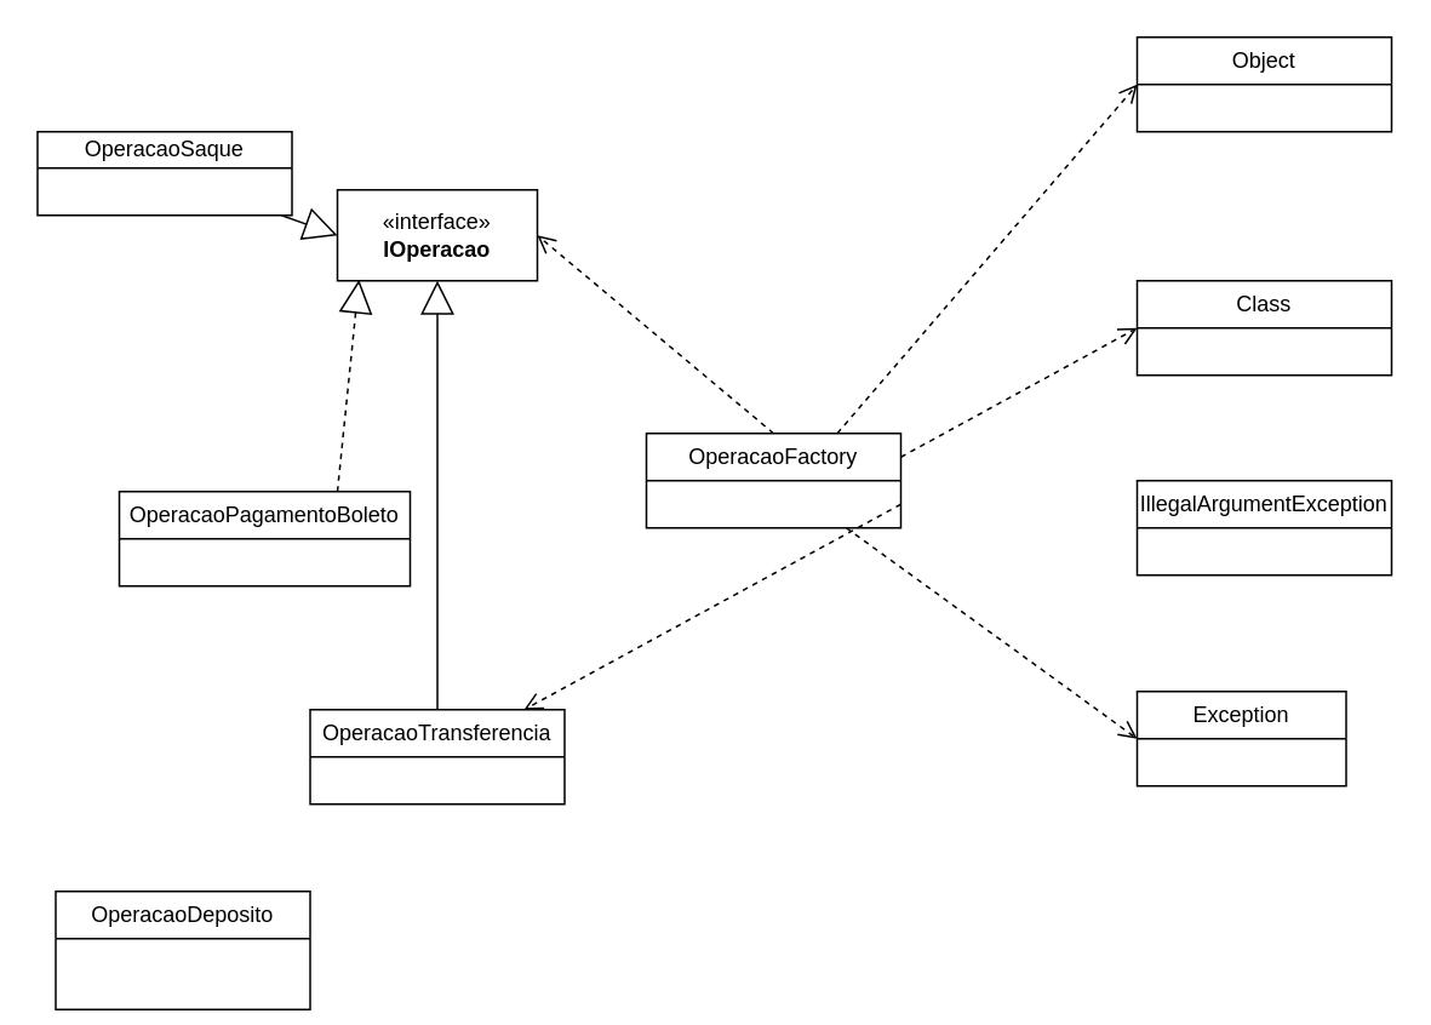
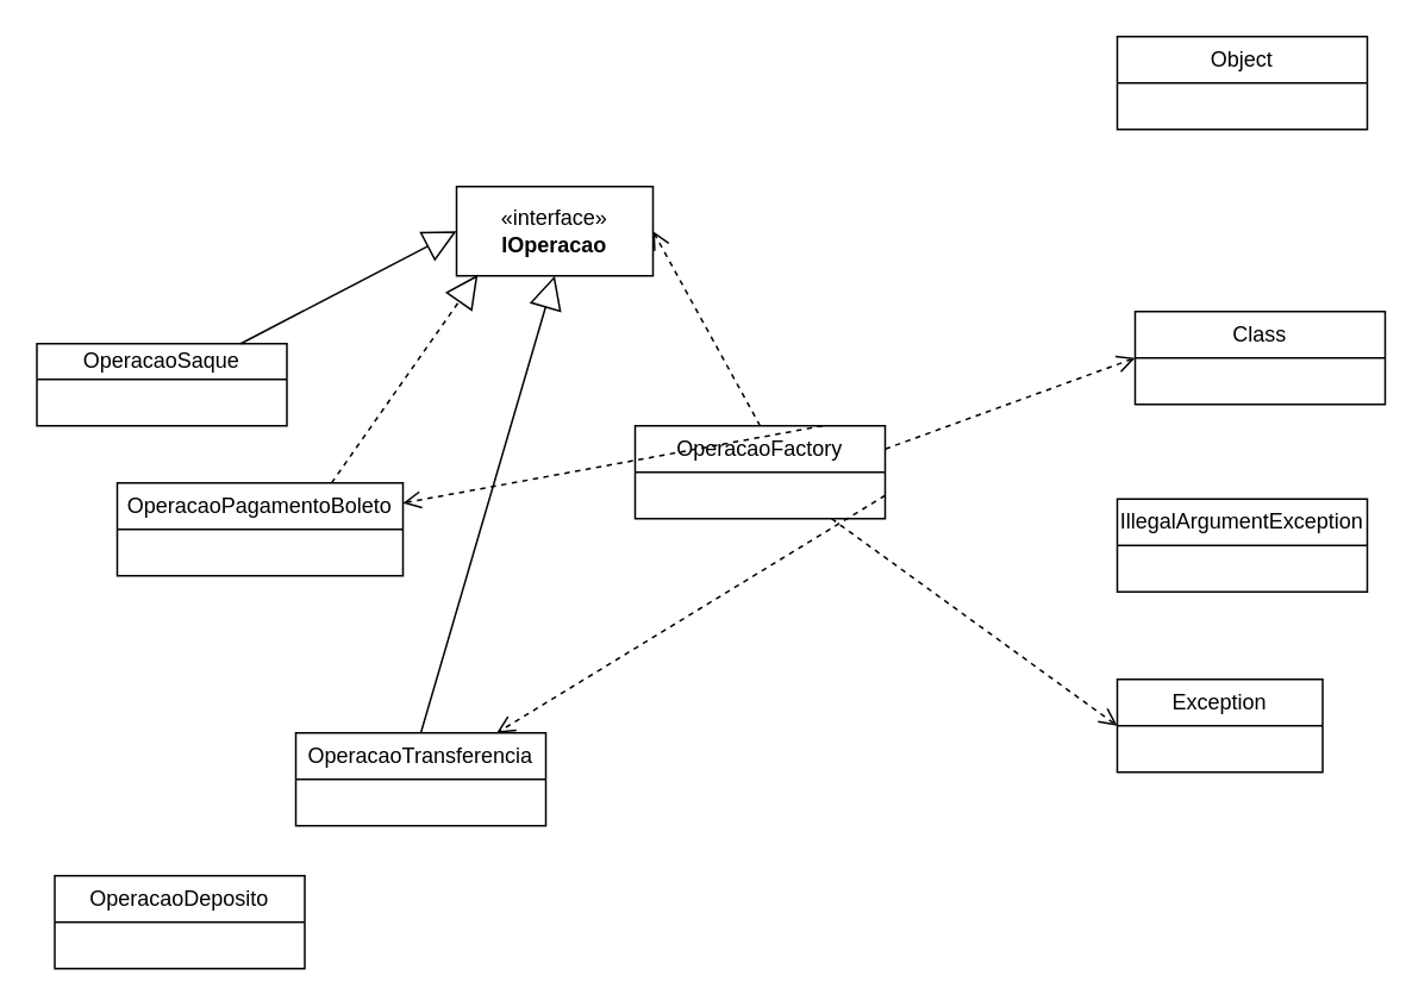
  <mxCell id="0" />
  <mxCell id="1" parent="0" />
- <mxCell id="2" value="«interface»&lt;br&gt;&lt;b&gt;IOperacao&lt;/b&gt;" style="html=1;whiteSpace=wrap;" vertex="1" parent="1"><mxGeometry x="185" y="104" width="110" height="50" as="geometry" /></mxCell>
- <mxCell id="3" value="Class" style="swimlane;fontStyle=0;childLayout=stackLayout;horizontal=1;startSize=26;fillColor=none;horizontalStack=0;resizeParent=1;resizeParentMax=0;resizeLast=0;collapsible=1;marginBottom=0;whiteSpace=wrap;html=1;" vertex="1" parent="1"><mxGeometry x="625" y="154" width="140" height="52" as="geometry" /></mxCell>
+ <mxCell id="2" value="«interface»&lt;br&gt;&lt;b&gt;IOperacao&lt;/b&gt;" style="html=1;whiteSpace=wrap;" vertex="1" parent="1"><mxGeometry x="255" y="104" width="110" height="50" as="geometry" /></mxCell>
+ <mxCell id="3" value="Class" style="swimlane;fontStyle=0;childLayout=stackLayout;horizontal=1;startSize=26;fillColor=none;horizontalStack=0;resizeParent=1;resizeParentMax=0;resizeLast=0;collapsible=1;marginBottom=0;whiteSpace=wrap;html=1;" vertex="1" parent="1"><mxGeometry x="635" y="174" width="140" height="52" as="geometry" /></mxCell>
  <mxCell id="4" value="Object" style="swimlane;fontStyle=0;childLayout=stackLayout;horizontal=1;startSize=26;fillColor=none;horizontalStack=0;resizeParent=1;resizeParentMax=0;resizeLast=0;collapsible=1;marginBottom=0;whiteSpace=wrap;html=1;" vertex="1" parent="1"><mxGeometry x="625" y="20" width="140" height="52" as="geometry" /></mxCell>
- <mxCell id="5" value="OperacaoTransferencia" style="swimlane;fontStyle=0;childLayout=stackLayout;horizontal=1;startSize=26;fillColor=none;horizontalStack=0;resizeParent=1;resizeParentMax=0;resizeLast=0;collapsible=1;marginBottom=0;whiteSpace=wrap;html=1;" vertex="1" parent="1"><mxGeometry x="170" y="390" width="140" height="52" as="geometry" /></mxCell>
- <mxCell id="6" value="OperacaoSaque" style="swimlane;fontStyle=0;childLayout=stackLayout;horizontal=1;startSize=20;fillColor=none;horizontalStack=0;resizeParent=1;resizeParentMax=0;resizeLast=0;collapsible=1;marginBottom=0;whiteSpace=wrap;html=1;" vertex="1" parent="1"><mxGeometry x="20" y="72" width="140" height="46" as="geometry" /></mxCell>
+ <mxCell id="5" value="OperacaoTransferencia" style="swimlane;fontStyle=0;childLayout=stackLayout;horizontal=1;startSize=26;fillColor=none;horizontalStack=0;resizeParent=1;resizeParentMax=0;resizeLast=0;collapsible=1;marginBottom=0;whiteSpace=wrap;html=1;" vertex="1" parent="1"><mxGeometry x="165" y="410" width="140" height="52" as="geometry" /></mxCell>
+ <mxCell id="6" value="OperacaoSaque" style="swimlane;fontStyle=0;childLayout=stackLayout;horizontal=1;startSize=20;fillColor=none;horizontalStack=0;resizeParent=1;resizeParentMax=0;resizeLast=0;collapsible=1;marginBottom=0;whiteSpace=wrap;html=1;" vertex="1" parent="1"><mxGeometry x="20" y="192" width="140" height="46" as="geometry" /></mxCell>
  <mxCell id="7" value="OperacaoPagamentoBoleto" style="swimlane;fontStyle=0;childLayout=stackLayout;horizontal=1;startSize=26;fillColor=none;horizontalStack=0;resizeParent=1;resizeParentMax=0;resizeLast=0;collapsible=1;marginBottom=0;whiteSpace=wrap;html=1;" vertex="1" parent="1"><mxGeometry x="65" y="270" width="160" height="52" as="geometry" /></mxCell>
- <mxCell id="8" value="OperacaoDeposito" style="swimlane;fontStyle=0;childLayout=stackLayout;horizontal=1;startSize=26;fillColor=none;horizontalStack=0;resizeParent=1;resizeParentMax=0;resizeLast=0;collapsible=1;marginBottom=0;whiteSpace=wrap;html=1;" vertex="1" parent="1"><mxGeometry x="30" y="490" width="140" height="65" as="geometry" /></mxCell>
+ <mxCell id="8" value="OperacaoDeposito" style="swimlane;fontStyle=0;childLayout=stackLayout;horizontal=1;startSize=26;fillColor=none;horizontalStack=0;resizeParent=1;resizeParentMax=0;resizeLast=0;collapsible=1;marginBottom=0;whiteSpace=wrap;html=1;" vertex="1" parent="1"><mxGeometry x="30" y="490" width="140" height="52" as="geometry" /></mxCell>
  <mxCell id="9" value="OperacaoFactory" style="swimlane;fontStyle=0;childLayout=stackLayout;horizontal=1;startSize=26;fillColor=none;horizontalStack=0;resizeParent=1;resizeParentMax=0;resizeLast=0;collapsible=1;marginBottom=0;whiteSpace=wrap;html=1;" vertex="1" parent="1"><mxGeometry x="355" y="238" width="140" height="52" as="geometry" /></mxCell>
- <mxCell id="10" value="IllegalArgumentException" style="swimlane;fontStyle=0;childLayout=stackLayout;horizontal=1;startSize=26;fillColor=none;horizontalStack=0;resizeParent=1;resizeParentMax=0;resizeLast=0;collapsible=1;marginBottom=0;whiteSpace=wrap;html=1;" vertex="1" parent="1"><mxGeometry x="625" y="264" width="140" height="52" as="geometry" /></mxCell>
+ <mxCell id="10" value="IllegalArgumentException" style="swimlane;fontStyle=0;childLayout=stackLayout;horizontal=1;startSize=26;fillColor=none;horizontalStack=0;resizeParent=1;resizeParentMax=0;resizeLast=0;collapsible=1;marginBottom=0;whiteSpace=wrap;html=1;" vertex="1" parent="1"><mxGeometry x="625" y="279" width="140" height="52" as="geometry" /></mxCell>
  <mxCell id="11" value="Exception" style="swimlane;fontStyle=0;childLayout=stackLayout;horizontal=1;startSize=26;fillColor=none;horizontalStack=0;resizeParent=1;resizeParentMax=0;resizeLast=0;collapsible=1;marginBottom=0;whiteSpace=wrap;html=1;" vertex="1" parent="1"><mxGeometry x="625" y="380" width="115" height="52" as="geometry" /></mxCell>
  <mxCell id="12" value="" style="html=1;verticalAlign=bottom;endArrow=open;dashed=1;endSize=8;curved=0;rounded=0;exitX=0.5;exitY=0;exitDx=0;exitDy=0;entryX=1;entryY=0.5;entryDx=0;entryDy=0;" edge="1" parent="1" source="9" target="2"><mxGeometry relative="1" as="geometry"><mxPoint x="445" y="330" as="sourcePoint" /><mxPoint x="365" y="330" as="targetPoint" /></mxGeometry></mxCell>
  <mxCell id="13" value="" style="endArrow=block;endSize=16;endFill=0;html=1;rounded=0;entryX=0;entryY=0.5;entryDx=0;entryDy=0;" edge="1" parent="1" source="6" target="2"><mxGeometry width="160" relative="1" as="geometry"><mxPoint x="325" y="330" as="sourcePoint" /><mxPoint x="485" y="330" as="targetPoint" /></mxGeometry></mxCell>
  <mxCell id="14" value="" style="endArrow=block;endSize=16;endFill=0;html=1;rounded=0;exitX=0.75;exitY=0;exitDx=0;exitDy=0;entryX=0.108;entryY=0.988;entryDx=0;entryDy=0;entryPerimeter=0;dashed=1;" edge="1" parent="1" source="7" target="2"><mxGeometry width="160" relative="1" as="geometry"><mxPoint x="325" y="330" as="sourcePoint" /><mxPoint x="485" y="330" as="targetPoint" /></mxGeometry></mxCell>
  <mxCell id="15" value="" style="endArrow=block;endSize=16;endFill=0;html=1;rounded=0;exitX=0.5;exitY=0;exitDx=0;exitDy=0;entryX=0.5;entryY=1;entryDx=0;entryDy=0;" edge="1" parent="1" source="5" target="2"><mxGeometry width="160" relative="1" as="geometry"><mxPoint x="325" y="330" as="sourcePoint" /><mxPoint x="485" y="330" as="targetPoint" /></mxGeometry></mxCell>
- <mxCell id="16" value="" style="html=1;verticalAlign=bottom;endArrow=open;dashed=1;endSize=8;curved=0;rounded=0;exitX=0.75;exitY=0;exitDx=0;exitDy=0;entryX=0;entryY=0.5;entryDx=0;entryDy=0;" edge="1" parent="1" source="9" target="4"><mxGeometry relative="1" as="geometry"><mxPoint x="445" y="330" as="sourcePoint" /><mxPoint x="365" y="330" as="targetPoint" /></mxGeometry></mxCell>
+ <mxCell id="16" value="" style="html=1;verticalAlign=bottom;endArrow=open;dashed=1;endSize=8;curved=0;rounded=0;exitX=0.75;exitY=0;exitDx=0;exitDy=0;" edge="1" parent="1" source="9" target="7"><mxGeometry relative="1" as="geometry"><mxPoint x="445" y="330" as="sourcePoint" /><mxPoint x="365" y="330" as="targetPoint" /></mxGeometry></mxCell>
  <mxCell id="17" value="" style="html=1;verticalAlign=bottom;endArrow=open;dashed=1;endSize=8;curved=0;rounded=0;exitX=1;exitY=0.25;exitDx=0;exitDy=0;entryX=0;entryY=0.5;entryDx=0;entryDy=0;" edge="1" parent="1" source="9" target="3"><mxGeometry relative="1" as="geometry"><mxPoint x="445" y="200" as="sourcePoint" /><mxPoint x="365" y="200" as="targetPoint" /></mxGeometry></mxCell>
  <mxCell id="18" value="" style="html=1;verticalAlign=bottom;endArrow=open;dashed=1;endSize=8;curved=0;rounded=0;entryX=0;entryY=0.5;entryDx=0;entryDy=0;" edge="1" parent="1" target="11"><mxGeometry relative="1" as="geometry"><mxPoint x="465" y="290" as="sourcePoint" /><mxPoint x="365" y="330" as="targetPoint" /><mxPoint as="offset" /></mxGeometry></mxCell>
  <mxCell id="19" value="" style="html=1;verticalAlign=bottom;endArrow=open;dashed=1;endSize=8;curved=0;rounded=0;exitX=1;exitY=0.75;exitDx=0;exitDy=0;" edge="1" parent="1" source="9" target="5"><mxGeometry relative="1" as="geometry"><mxPoint x="445" y="330" as="sourcePoint" /><mxPoint x="365" y="330" as="targetPoint" /></mxGeometry></mxCell>
